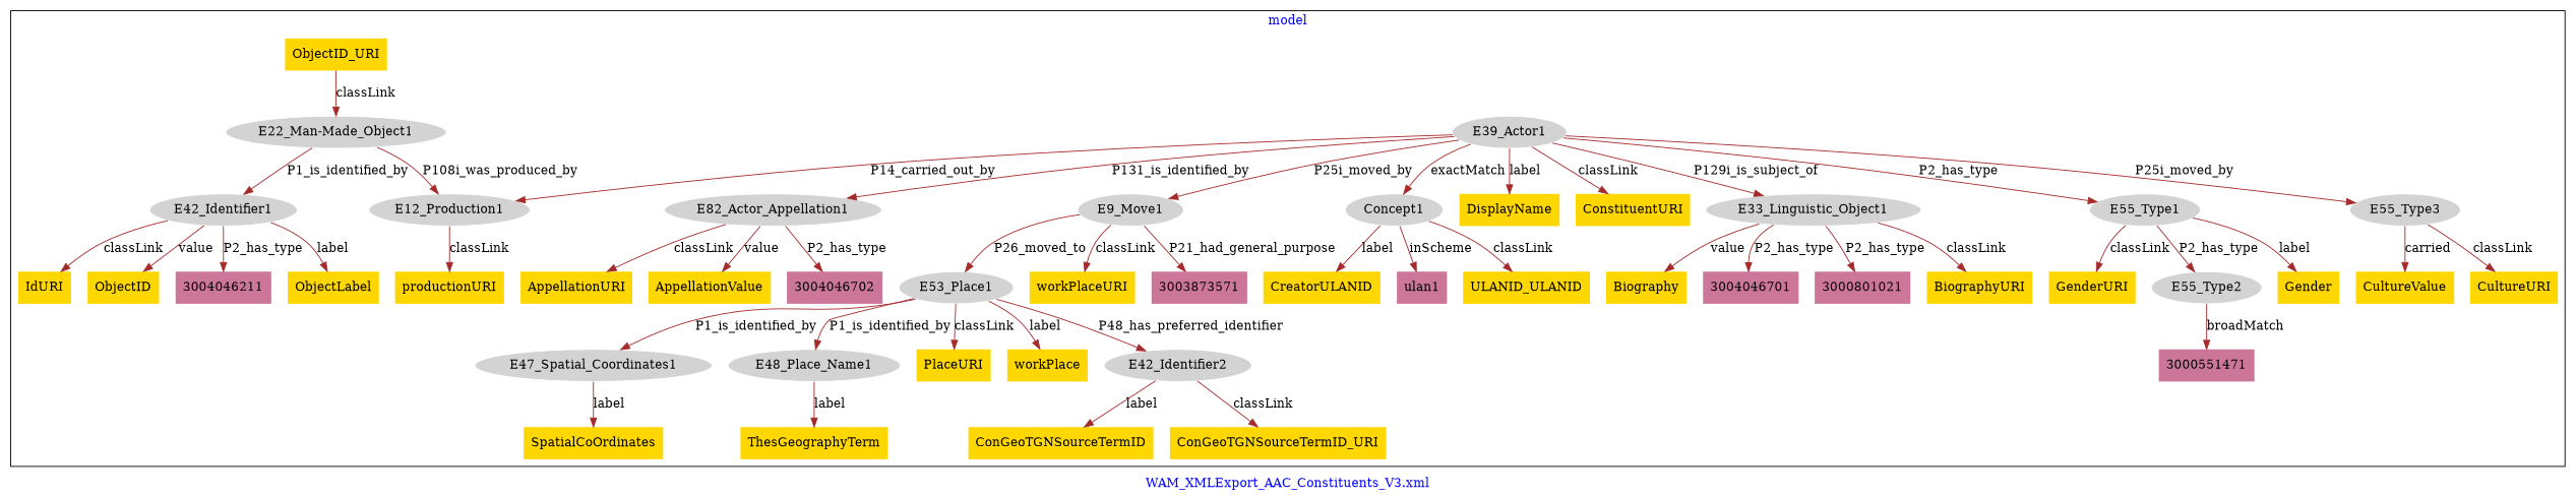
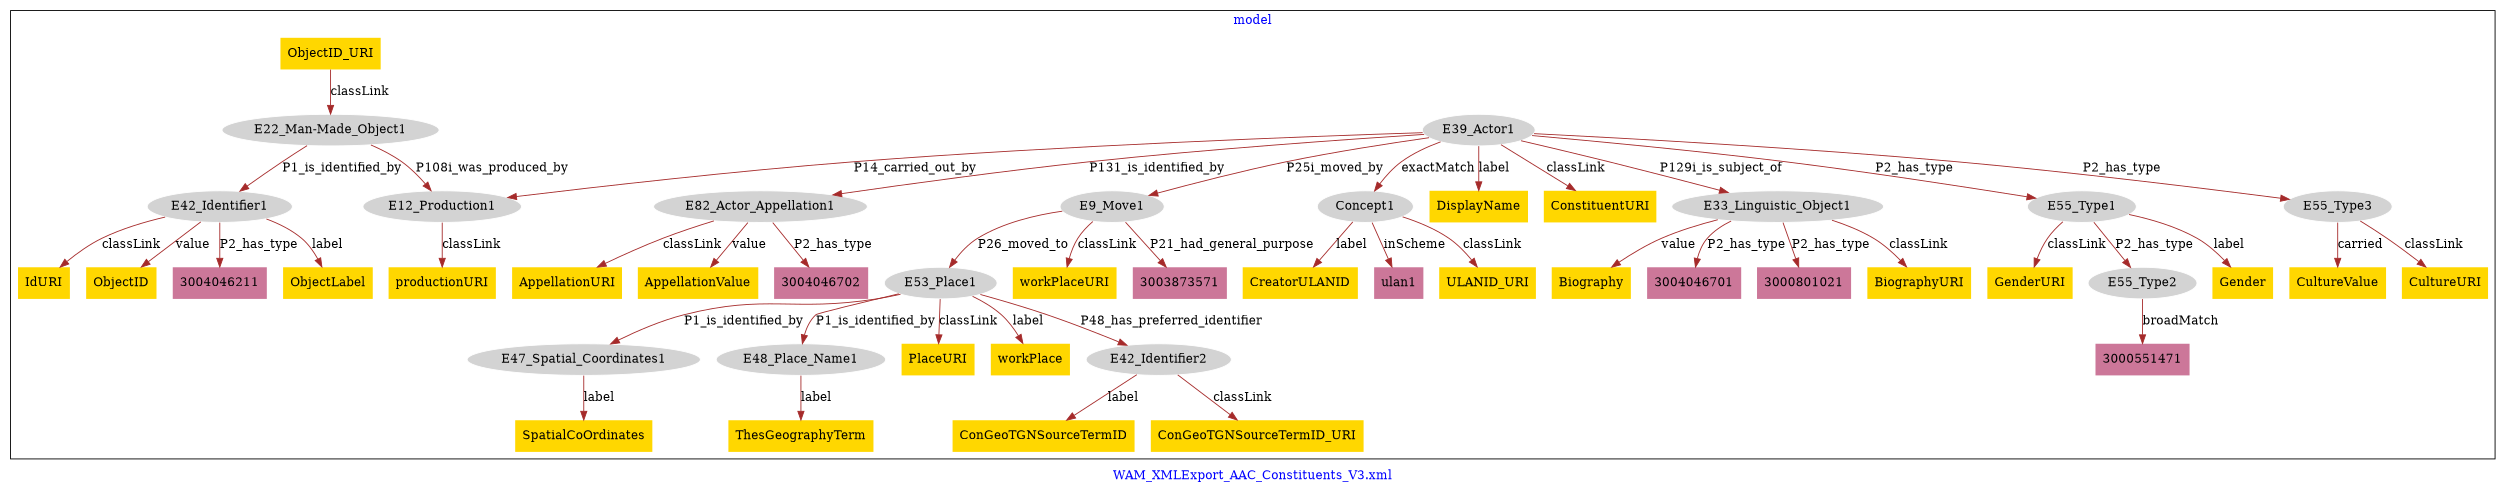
  digraph {
    fontcolor=blue
    label="WAM_XMLExport_AAC_Constituents_V3.xml"
    remincross=true
    node [fillcolor=gold style=filled shape=plaintext]
    edge [color=brown fontcolor=black]
    n1 [color=white fillcolor=lightgray label=E12_Production1 shape=""]
    n2 [color=white fillcolor=lightgray label=E39_Actor1 shape=""]
    n3 [color=white fillcolor=lightgray label="E22_Man-Made_Object1" shape=""]
    n4 [color=white fillcolor=lightgray label=E42_Identifier1 shape=""]
    n5 [color=white fillcolor=lightgray label=E33_Linguistic_Object1 shape=""]
    n6 [color=white fillcolor=lightgray label=E55_Type1 shape=""]
    n7 [color=white fillcolor=lightgray label=E55_Type3 shape=""]
    n8 [color=white fillcolor=lightgray label=E82_Actor_Appellation1 shape=""]
    n9 [color=white fillcolor=lightgray label=E9_Move1 shape=""]
    n10 [color=white fillcolor=lightgray label=Concept1 shape=""]
    n11 [color=white fillcolor=lightgray label=E53_Place1 shape=""]
    n12 [color=white fillcolor=lightgray label=E42_Identifier2 shape=""]
    n13 [color=white fillcolor=lightgray label=E47_Spatial_Coordinates1 shape=""]
    n14 [color=white fillcolor=lightgray label=E48_Place_Name1 shape=""]
    n15 [color=white fillcolor=lightgray label=E55_Type2 shape=""]
    n16 [label=SpatialCoOrdinates]
    n17 [label=ThesGeographyTerm]
-   n18 [label=ULANID_ULANID]
+   n18 [label=ULANID_URI]
    n19 [label=BiographyURI]
    n20 [label=Gender]
    n21 [label=GenderURI]
    n22 [label=ObjectLabel]
    n23 [label=AppellationURI]
    n24 [label=IdURI]
    n25 [label=ObjectID_URI]
    n26 [label=productionURI]
    n27 [label=DisplayName]
    n28 [label=CreatorULANID]
    n29 [label=CultureURI]
    n30 [label=Biography]
    n31 [label=CultureValue]
    n32 [label=PlaceURI]
    n33 [label=workPlaceURI]
    n34 [label=ConGeoTGNSourceTermID]
    n35 [label=workPlace]
    n36 [label=AppellationValue]
    n37 [label=ConGeoTGNSourceTermID_URI]
    n38 [label=ObjectID]
    n39 [label=ConstituentURI]
    n40 [fillcolor="#CC7799" label=3003873571]
    n41 [fillcolor="#CC7799" label=3004046211]
    n42 [fillcolor="#CC7799" label=ulan1]
    n43 [fillcolor="#CC7799" label=3000551471]
    n44 [fillcolor="#CC7799" label=3004046701]
    n45 [fillcolor="#CC7799" label=3000801021]
    n46 [fillcolor="#CC7799" label=3004046702]
    subgraph cluster_1 {
      label=model
      n1
      n2
      n3
      n4
      n5
      n6
      n7
      n8
      n9
      n10
      n11
      n12
      n13
      n14
      n15
      n16
      n17
      n18
      n19
      n20
      n21
      n22
      n23
      n24
      n25
      n26
      n27
      n28
      n29
      n30
      n31
      n32
      n33
      n34
      n35
      n36
      n37
      n38
      n39
      n40
      n41
      n42
      n43
      n44
      n45
      n46
    }
    n1 -> n26 [label=classLink]
    n2 -> n1 [label=P14_carried_out_by]
    n2 -> n5 [label=P129i_is_subject_of]
    n2 -> n6 [label=P2_has_type]
-   n2 -> n7 [label=P25i_moved_by]
+   n2 -> n7 [label=P2_has_type]
    n2 -> n8 [label=P131_is_identified_by]
    n2 -> n9 [label=P25i_moved_by]
    n2 -> n10 [label=exactMatch]
    n2 -> n27 [label=label]
    n2 -> n39 [label=classLink]
    n3 -> n1 [label=P108i_was_produced_by]
    n3 -> n4 [label=P1_is_identified_by]
    n4 -> n22 [label=label]
    n4 -> n24 [label=classLink]
    n4 -> n38 [label=value]
    n4 -> n41 [label=P2_has_type]
    n5 -> n19 [label=classLink]
    n5 -> n30 [label=value]
    n5 -> n44 [label=P2_has_type]
    n5 -> n45 [label=P2_has_type]
    n6 -> n15 [label=P2_has_type]
    n6 -> n20 [label=label]
    n6 -> n21 [label=classLink]
    n7 -> n29 [label=classLink]
    n7 -> n31 [label=carried]
    n8 -> n23 [label=classLink]
    n8 -> n36 [label=value]
    n8 -> n46 [label=P2_has_type]
    n9 -> n11 [label=P26_moved_to]
    n9 -> n33 [label=classLink]
    n9 -> n40 [label=P21_had_general_purpose]
    n10 -> n18 [label=classLink]
    n10 -> n28 [label=label]
    n10 -> n42 [label=inScheme]
    n11 -> n12 [label=P48_has_preferred_identifier]
    n11 -> n13 [label=P1_is_identified_by]
    n11 -> n14 [label=P1_is_identified_by]
    n11 -> n32 [label=classLink]
    n11 -> n35 [label=label]
    n12 -> n34 [label=label]
    n12 -> n37 [label=classLink]
    n13 -> n16 [label=label]
    n14 -> n17 [label=label]
    n15 -> n43 [label=broadMatch]
    n25 -> n3 [label=classLink]
  }
